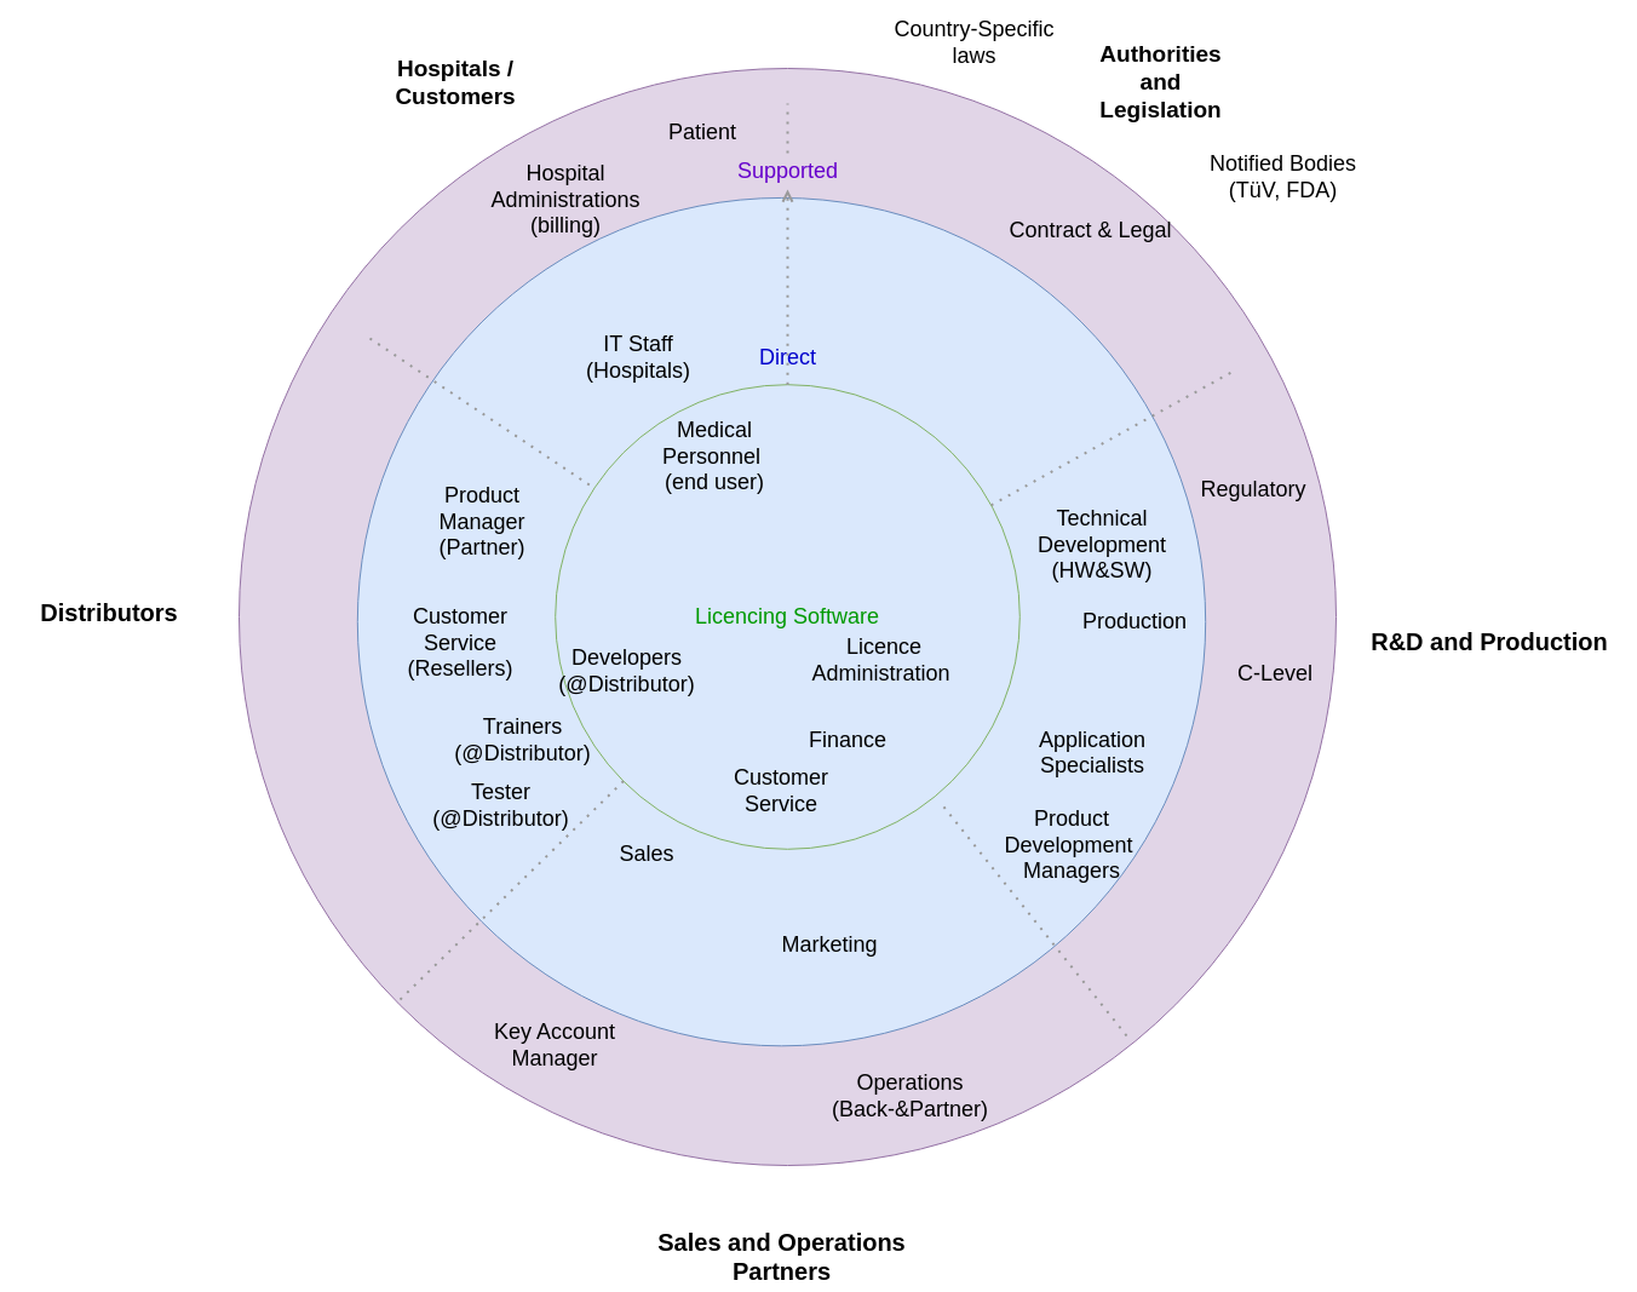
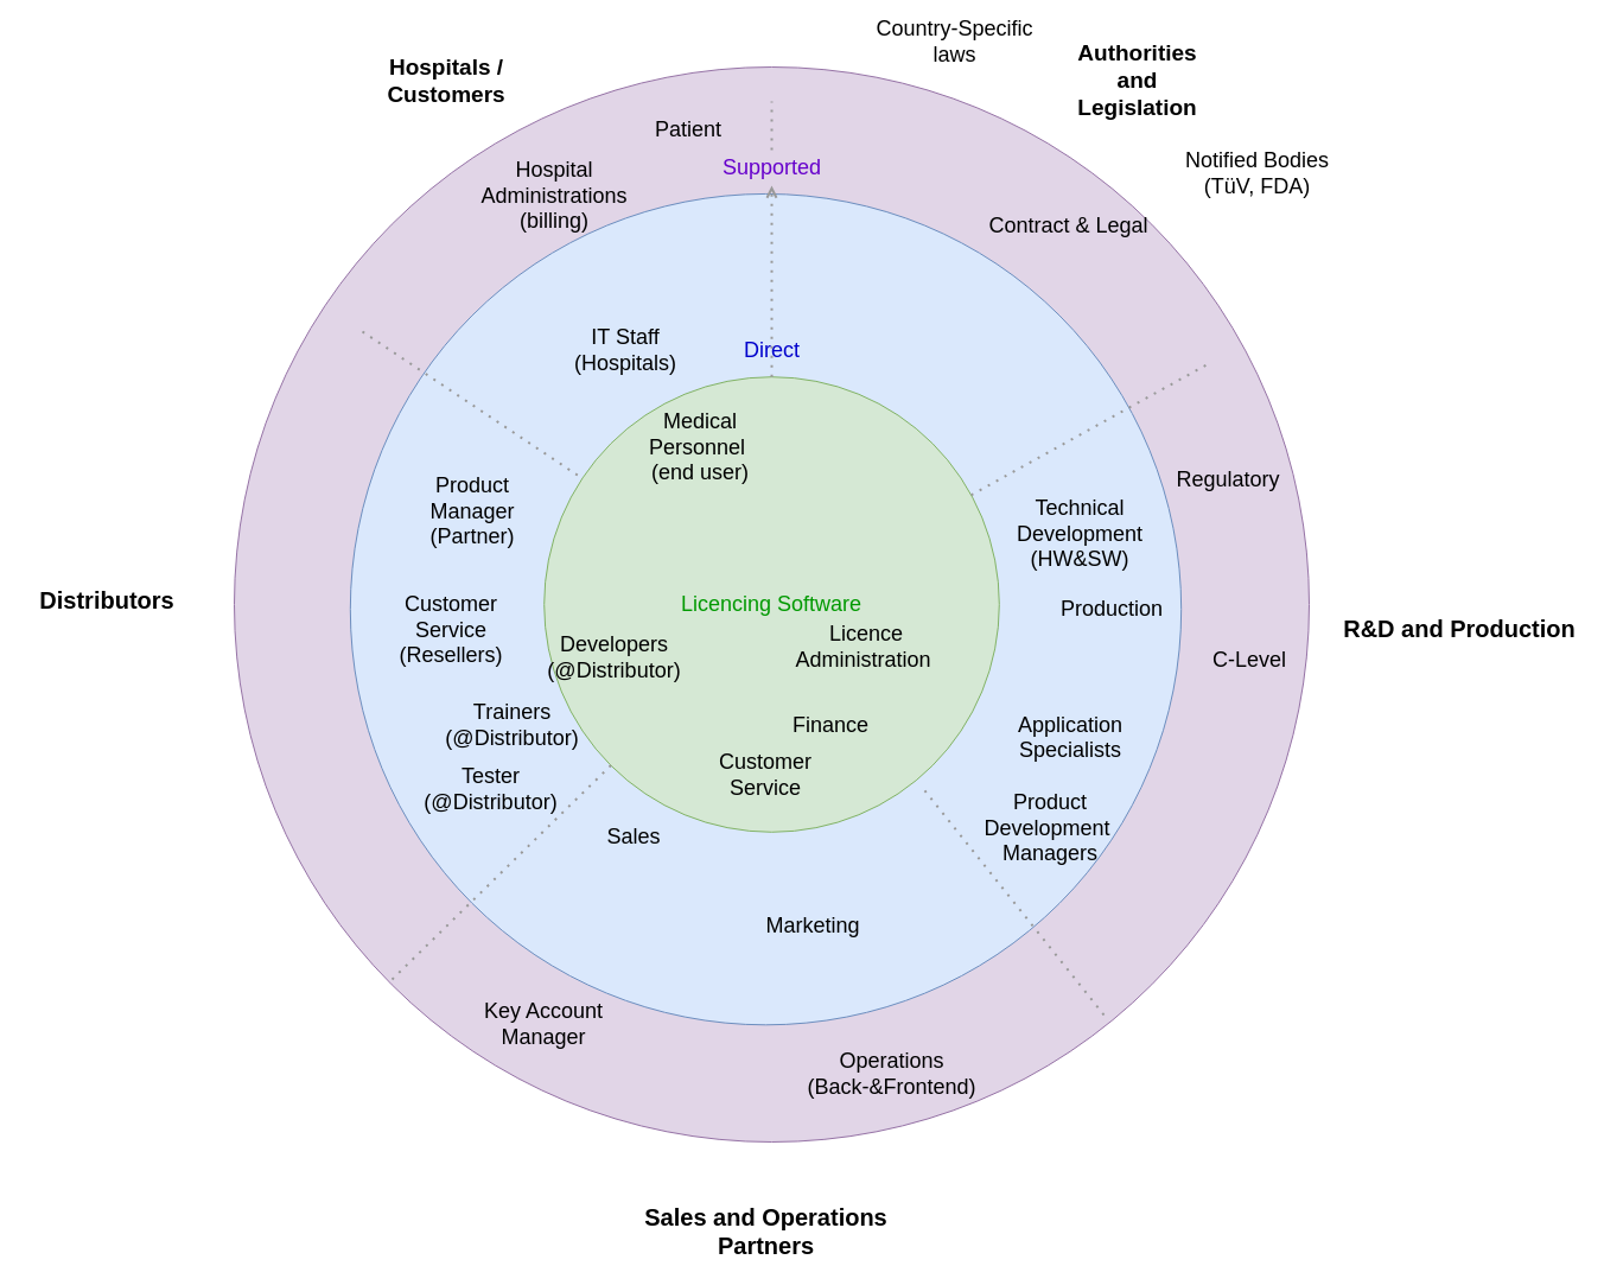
  <mxCell id="0" />
  <mxCell id="1" parent="0" />
  <mxCell id="2" value="Kern" style="ellipse;whiteSpace=wrap;html=1;aspect=fixed;fillColor=#e1d5e7;strokeColor=#9673a6;fontSize=18;" parent="1" vertex="1"><mxGeometry x="197" y="56" width="906" height="906" as="geometry" /></mxCell>
  <mxCell id="3" value="Kern" style="ellipse;whiteSpace=wrap;html=1;aspect=fixed;fillColor=#dae8fc;strokeColor=#6c8ebf;fontSize=18;" parent="1" vertex="1"><mxGeometry x="294.81" y="162.93" width="700.37" height="700.37" as="geometry" /></mxCell>
- <mxCell id="4" value="&lt;font style=&quot;font-size: 18px;&quot; color=&quot;#009900&quot;&gt;Licencing Software&lt;/font&gt;" style="ellipse;whiteSpace=wrap;html=1;aspect=fixed;fillColor=#dae8fc;strokeColor=#82b366;fontSize=18;" parent="1" vertex="1"><mxGeometry x="458.19" y="317.19" width="383.61" height="383.61" as="geometry" /></mxCell>
+ <mxCell id="4" value="&lt;font style=&quot;font-size: 18px;&quot; color=&quot;#009900&quot;&gt;Licencing Software&lt;/font&gt;" style="ellipse;whiteSpace=wrap;html=1;aspect=fixed;fillColor=#d5e8d4;strokeColor=#82b366;fontSize=18;" parent="1" vertex="1"><mxGeometry x="458.19" y="317.19" width="383.61" height="383.61" as="geometry" /></mxCell>
  <mxCell id="5" value="&lt;font style=&quot;font-size: 18px;&quot; color=&quot;#0000cc&quot;&gt;Direct&lt;/font&gt;" style="text;html=1;resizable=0;autosize=1;align=center;verticalAlign=middle;points=[];fillColor=none;strokeColor=none;rounded=0;fontSize=18;" parent="1" vertex="1"><mxGeometry x="620" y="280" width="60" height="30" as="geometry" /></mxCell>
  <mxCell id="6" value="" style="endArrow=none;dashed=1;html=1;dashPattern=1 3;strokeWidth=2;exitX=0.5;exitY=0;exitDx=0;exitDy=0;fontColor=#999999;strokeColor=#999999;fontSize=18;" parent="1" source="27" edge="1"><mxGeometry width="50" height="50" relative="1" as="geometry"><mxPoint x="625" y="399" as="sourcePoint" /><mxPoint x="650" y="85" as="targetPoint" /></mxGeometry></mxCell>
  <mxCell id="7" value="" style="endArrow=none;dashed=1;html=1;dashPattern=1 3;strokeWidth=2;strokeColor=#999999;fontSize=18;" parent="1" target="4" edge="1"><mxGeometry width="50" height="50" relative="1" as="geometry"><mxPoint x="305" y="279" as="sourcePoint" /><mxPoint x="355" y="229" as="targetPoint" /></mxGeometry></mxCell>
  <mxCell id="8" value="" style="endArrow=none;dashed=1;html=1;dashPattern=1 3;strokeWidth=2;strokeColor=#999999;fontSize=18;" parent="1" source="4" edge="1"><mxGeometry width="50" height="50" relative="1" as="geometry"><mxPoint x="660" y="419" as="sourcePoint" /><mxPoint x="1020" y="305" as="targetPoint" /></mxGeometry></mxCell>
  <mxCell id="9" value="" style="endArrow=none;dashed=1;html=1;dashPattern=1 3;strokeWidth=2;entryX=0.829;entryY=0.9;entryDx=0;entryDy=0;entryPerimeter=0;strokeColor=#999999;fontSize=18;" parent="1" target="4" edge="1"><mxGeometry width="50" height="50" relative="1" as="geometry"><mxPoint x="930" y="855" as="sourcePoint" /><mxPoint x="925" y="739" as="targetPoint" /></mxGeometry></mxCell>
  <mxCell id="10" value="" style="endArrow=none;dashed=1;html=1;dashPattern=1 3;strokeWidth=2;entryX=0;entryY=1;entryDx=0;entryDy=0;strokeColor=#999999;fontSize=18;" parent="1" target="4" edge="1"><mxGeometry width="50" height="50" relative="1" as="geometry"><mxPoint x="330" y="825" as="sourcePoint" /><mxPoint x="295" y="629" as="targetPoint" /></mxGeometry></mxCell>
  <mxCell id="11" value="&lt;font style=&quot;font-size: 18px;&quot;&gt;IT Staff (Hospitals)&lt;/font&gt;" style="text;html=1;strokeColor=none;fillColor=none;align=center;verticalAlign=middle;whiteSpace=wrap;rounded=0;fontSize=18;" parent="1" vertex="1"><mxGeometry x="500" y="277" width="53.62" height="36" as="geometry" /></mxCell>
  <mxCell id="12" value="&lt;font style=&quot;font-size: 19px&quot;&gt;&lt;b&gt;Authorities and Legislation&lt;/b&gt;&lt;/font&gt;" style="text;html=1;strokeColor=none;fillColor=none;align=center;verticalAlign=middle;whiteSpace=wrap;rounded=0;" parent="1" vertex="1"><mxGeometry x="910" y="30" width="96.75" height="76" as="geometry" /></mxCell>
  <mxCell id="13" value="&lt;font style=&quot;font-size: 18px;&quot;&gt;&lt;br style=&quot;font-size: 18px;&quot;&gt;Technical Development (HW&amp;amp;SW)&lt;/font&gt;" style="text;html=1;strokeColor=none;fillColor=none;align=center;verticalAlign=middle;whiteSpace=wrap;rounded=0;fontSize=18;" parent="1" vertex="1"><mxGeometry x="835.5" y="406.11" width="147.5" height="66" as="geometry" /></mxCell>
  <mxCell id="14" value="&lt;font style=&quot;font-size: 18px;&quot;&gt;Product Manager (Partner)&lt;/font&gt;" style="text;html=1;strokeColor=none;fillColor=none;align=center;verticalAlign=middle;whiteSpace=wrap;rounded=0;fontSize=18;" parent="1" vertex="1"><mxGeometry x="338.19" y="412" width="120" height="38" as="geometry" /></mxCell>
  <mxCell id="15" value="&lt;font style=&quot;font-size: 18px&quot;&gt;&lt;font style=&quot;font-size: 18px&quot;&gt;&amp;nbsp;&lt;br style=&quot;font-size: 18px&quot;&gt;&lt;/font&gt;Application Specialists&lt;/font&gt;" style="text;html=1;strokeColor=none;fillColor=none;align=center;verticalAlign=middle;whiteSpace=wrap;rounded=0;fontSize=18;" parent="1" vertex="1"><mxGeometry x="826.75" y="591" width="150" height="40" as="geometry" /></mxCell>
  <mxCell id="16" value="&lt;font style=&quot;font-size: 18px;&quot;&gt;Production&lt;br style=&quot;font-size: 18px;&quot;&gt;&lt;/font&gt;" style="text;html=1;strokeColor=none;fillColor=none;align=center;verticalAlign=middle;whiteSpace=wrap;rounded=0;fontSize=18;" parent="1" vertex="1"><mxGeometry x="896.75" y="501.11" width="80" height="24" as="geometry" /></mxCell>
  <mxCell id="17" value="&lt;font style=&quot;font-size: 18px;&quot;&gt;Customer Service&lt;/font&gt;" style="text;html=1;strokeColor=none;fillColor=none;align=center;verticalAlign=middle;whiteSpace=wrap;rounded=0;fontSize=18;" parent="1" vertex="1"><mxGeometry x="605" y="635" width="80" height="36" as="geometry" /></mxCell>
  <mxCell id="18" value="&lt;font style=&quot;font-size: 20px&quot;&gt;&lt;b&gt;Distributors&lt;/b&gt;&lt;/font&gt;" style="text;html=1;strokeColor=none;fillColor=none;align=center;verticalAlign=middle;whiteSpace=wrap;rounded=0;rotation=0;" parent="1" vertex="1"><mxGeometry x="20" y="485.11" width="140" height="40" as="geometry" /></mxCell>
  <mxCell id="19" value="&lt;font style=&quot;font-size: 20px&quot;&gt;&lt;b&gt;&lt;br&gt;Sales and Operations Partners&lt;/b&gt;&lt;/font&gt;" style="text;html=1;strokeColor=none;fillColor=none;align=center;verticalAlign=middle;whiteSpace=wrap;rounded=0;rotation=0;" parent="1" vertex="1"><mxGeometry x="537.5" y="1005" width="215" height="40" as="geometry" /></mxCell>
  <mxCell id="20" value="&lt;font style=&quot;font-size: 20px&quot;&gt;&lt;b&gt;R&amp;amp;D and Production&lt;/b&gt;&lt;/font&gt;" style="text;html=1;strokeColor=none;fillColor=none;align=center;verticalAlign=middle;whiteSpace=wrap;rounded=0;rotation=0;" parent="1" vertex="1"><mxGeometry x="1130" y="509" width="200" height="40" as="geometry" /></mxCell>
  <mxCell id="21" value="&lt;font style=&quot;font-size: 18px;&quot;&gt;Patient&lt;/font&gt;" style="text;html=1;strokeColor=none;fillColor=none;align=center;verticalAlign=middle;whiteSpace=wrap;rounded=0;fontSize=18;" parent="1" vertex="1"><mxGeometry x="545" y="92" width="70" height="34" as="geometry" /></mxCell>
  <mxCell id="22" value="&lt;font style=&quot;font-size: 18px;&quot;&gt;Customer Service (Resellers)&lt;/font&gt;" style="text;html=1;strokeColor=none;fillColor=none;align=center;verticalAlign=middle;whiteSpace=wrap;rounded=0;fontSize=18;" parent="1" vertex="1"><mxGeometry x="320" y="509" width="120" height="44" as="geometry" /></mxCell>
  <mxCell id="23" value="&lt;font style=&quot;font-size: 18px;&quot;&gt;&lt;font style=&quot;font-size: 18px;&quot;&gt;Notified Bodies&lt;br style=&quot;font-size: 18px;&quot;&gt;(TüV, FDA)&lt;/font&gt;&lt;br style=&quot;font-size: 18px;&quot;&gt;&lt;/font&gt;" style="text;html=1;strokeColor=none;fillColor=none;align=center;verticalAlign=middle;whiteSpace=wrap;rounded=0;fontSize=18;" parent="1" vertex="1"><mxGeometry x="983" y="131" width="152.5" height="30" as="geometry" /></mxCell>
  <mxCell id="24" value="&lt;font style=&quot;font-size: 19px&quot;&gt;&lt;b&gt;Hospitals / Customers&lt;/b&gt;&lt;/font&gt;" style="text;html=1;strokeColor=none;fillColor=none;align=center;verticalAlign=middle;whiteSpace=wrap;rounded=0;" parent="1" vertex="1"><mxGeometry x="320" y="45" width="111.75" height="46" as="geometry" /></mxCell>
  <mxCell id="25" value="&lt;font style=&quot;font-size: 18px;&quot;&gt;&lt;font style=&quot;font-size: 18px;&quot;&gt;Hospital Administrations&lt;br style=&quot;font-size: 18px;&quot;&gt;(billing)&lt;/font&gt;&lt;br style=&quot;font-size: 18px;&quot;&gt;&lt;/font&gt;" style="text;html=1;strokeColor=none;fillColor=none;align=center;verticalAlign=middle;whiteSpace=wrap;rounded=0;fontSize=18;" parent="1" vertex="1"><mxGeometry x="387.5" y="145" width="157.5" height="40" as="geometry" /></mxCell>
  <mxCell id="26" style="edgeStyle=orthogonalEdgeStyle;rounded=0;orthogonalLoop=1;jettySize=auto;html=1;exitX=0.5;exitY=1;exitDx=0;exitDy=0;strokeColor=#999999;fontColor=#999999;fontSize=18;" parent="1" source="12" target="12" edge="1"><mxGeometry relative="1" as="geometry" /></mxCell>
  <mxCell id="27" value="&lt;font style=&quot;font-size: 18px;&quot; color=&quot;#6600cc&quot;&gt;Supported&lt;/font&gt;" style="text;html=1;resizable=0;autosize=1;align=center;verticalAlign=middle;points=[];fillColor=none;strokeColor=none;rounded=0;fontSize=18;" parent="1" vertex="1"><mxGeometry x="600" y="126" width="100" height="30" as="geometry" /></mxCell>
  <mxCell id="28" value="" style="endArrow=open;dashed=1;html=1;dashPattern=1 3;strokeWidth=2;exitX=0.5;exitY=0;exitDx=0;exitDy=0;fontColor=#999999;strokeColor=#999999;fontSize=18;" parent="1" source="4" target="27" edge="1"><mxGeometry width="50" height="50" relative="1" as="geometry"><mxPoint x="645.005" y="357.77" as="sourcePoint" /><mxPoint x="650" y="85" as="targetPoint" /></mxGeometry></mxCell>
  <mxCell id="29" value="&lt;font style=&quot;font-size: 18px;&quot;&gt;&lt;font style=&quot;font-size: 18px;&quot;&gt;Medical Personnel&amp;nbsp;&lt;br style=&quot;font-size: 18px;&quot;&gt;&lt;/font&gt;&lt;font style=&quot;font-size: 18px;&quot;&gt;(end user)&lt;/font&gt;&lt;/font&gt;" style="text;html=1;strokeColor=none;fillColor=none;align=center;verticalAlign=middle;whiteSpace=wrap;rounded=0;fontSize=18;" parent="1" vertex="1"><mxGeometry x="530" y="355" width="120" height="44" as="geometry" /></mxCell>
  <mxCell id="30" value="&lt;font style=&quot;font-size: 18px;&quot;&gt;&lt;font style=&quot;font-size: 18px;&quot;&gt;Tester&lt;br style=&quot;font-size: 18px;&quot;&gt;(@Distributor)&lt;/font&gt;&lt;br style=&quot;font-size: 18px;&quot;&gt;&lt;/font&gt;" style="text;html=1;strokeColor=none;fillColor=none;align=center;verticalAlign=middle;whiteSpace=wrap;rounded=0;fontSize=18;" parent="1" vertex="1"><mxGeometry x="366.38" y="645" width="95" height="40" as="geometry" /></mxCell>
  <mxCell id="31" value="&lt;font style=&quot;font-size: 18px;&quot;&gt;Key Account Manager&lt;/font&gt;" style="text;html=1;strokeColor=none;fillColor=none;align=center;verticalAlign=middle;whiteSpace=wrap;rounded=0;fontSize=18;" parent="1" vertex="1"><mxGeometry x="387.5" y="841" width="140" height="44" as="geometry" /></mxCell>
  <mxCell id="32" value="&lt;font style=&quot;font-size: 18px;&quot;&gt;&lt;font style=&quot;font-size: 18px;&quot;&gt;Trainers&lt;br style=&quot;font-size: 18px;&quot;&gt;(@Distributor)&lt;/font&gt;&lt;br style=&quot;font-size: 18px;&quot;&gt;&lt;/font&gt;" style="text;html=1;strokeColor=none;fillColor=none;align=center;verticalAlign=middle;whiteSpace=wrap;rounded=0;fontSize=18;" parent="1" vertex="1"><mxGeometry x="384.31" y="591" width="95" height="40" as="geometry" /></mxCell>
  <mxCell id="33" value="&lt;font style=&quot;font-size: 18px&quot;&gt;&amp;nbsp;&lt;br style=&quot;font-size: 18px&quot;&gt;Product Development&amp;nbsp; Managers&lt;/font&gt;&lt;b style=&quot;font-size: 18px&quot;&gt;&lt;br style=&quot;font-size: 18px&quot;&gt;&lt;/b&gt;" style="text;html=1;strokeColor=none;fillColor=none;align=center;verticalAlign=middle;whiteSpace=wrap;rounded=0;fontSize=18;" parent="1" vertex="1"><mxGeometry x="810" y="667" width="150" height="40" as="geometry" /></mxCell>
  <mxCell id="34" value="&lt;font style=&quot;font-size: 18px;&quot;&gt;Sales&lt;/font&gt;" style="text;html=1;strokeColor=none;fillColor=none;align=center;verticalAlign=middle;whiteSpace=wrap;rounded=0;fontSize=18;" parent="1" vertex="1"><mxGeometry x="493.88" y="695" width="80" height="20" as="geometry" /></mxCell>
- <mxCell id="35" value="&lt;font style=&quot;font-size: 18px&quot;&gt;Operations &lt;br style=&quot;font-size: 18px&quot;&gt;(Back-&amp;amp;Partner)&lt;/font&gt;" style="text;html=1;strokeColor=none;fillColor=none;align=center;verticalAlign=middle;whiteSpace=wrap;rounded=0;fontSize=18;" parent="1" vertex="1"><mxGeometry x="670" y="885" width="163" height="40" as="geometry" /></mxCell>
+ <mxCell id="35" value="&lt;font style=&quot;font-size: 18px&quot;&gt;Operations &lt;br style=&quot;font-size: 18px&quot;&gt;(Back-&amp;amp;Frontend)&lt;/font&gt;" style="text;html=1;strokeColor=none;fillColor=none;align=center;verticalAlign=middle;whiteSpace=wrap;rounded=0;fontSize=18;" parent="1" vertex="1"><mxGeometry x="670" y="885" width="163" height="40" as="geometry" /></mxCell>
  <mxCell id="36" value="&lt;font style=&quot;font-size: 18px;&quot;&gt;Finance&lt;/font&gt;" style="text;html=1;strokeColor=none;fillColor=none;align=center;verticalAlign=middle;whiteSpace=wrap;rounded=0;fontSize=18;" parent="1" vertex="1"><mxGeometry x="660" y="591" width="80" height="40" as="geometry" /></mxCell>
  <mxCell id="37" value="&lt;font style=&quot;font-size: 18px;&quot;&gt;&lt;br style=&quot;font-size: 18px;&quot;&gt;C-Level&lt;br style=&quot;font-size: 18px;&quot;&gt;&lt;/font&gt;" style="text;html=1;strokeColor=none;fillColor=none;align=center;verticalAlign=middle;whiteSpace=wrap;rounded=0;fontSize=18;" parent="1" vertex="1"><mxGeometry x="1013" y="525.11" width="80" height="39.89" as="geometry" /></mxCell>
  <mxCell id="38" value="&lt;font style=&quot;font-size: 18px;&quot;&gt;Licence Administration&amp;nbsp;&lt;br style=&quot;font-size: 18px;&quot;&gt;&lt;/font&gt;" style="text;html=1;strokeColor=none;fillColor=none;align=center;verticalAlign=middle;whiteSpace=wrap;rounded=0;fontSize=18;" parent="1" vertex="1"><mxGeometry x="655" y="530.06" width="150" height="30" as="geometry" /></mxCell>
  <mxCell id="39" value="&lt;font style=&quot;font-size: 18px;&quot;&gt;&lt;font style=&quot;font-size: 18px;&quot;&gt;Developers&lt;br style=&quot;font-size: 18px;&quot;&gt;(@Distributor)&lt;/font&gt;&lt;br style=&quot;font-size: 18px;&quot;&gt;&lt;/font&gt;" style="text;html=1;strokeColor=none;fillColor=none;align=center;verticalAlign=middle;whiteSpace=wrap;rounded=0;fontSize=18;" parent="1" vertex="1"><mxGeometry x="470" y="534" width="95" height="40" as="geometry" /></mxCell>
  <mxCell id="40" value="&lt;font style=&quot;font-size: 18px;&quot;&gt;Country-Specific laws&lt;/font&gt;" style="text;html=1;strokeColor=none;fillColor=none;align=center;verticalAlign=middle;whiteSpace=wrap;rounded=0;fontSize=18;" parent="1" vertex="1"><mxGeometry x="727.5" y="20" width="152.5" height="30" as="geometry" /></mxCell>
  <mxCell id="41" value="&lt;font style=&quot;font-size: 18px;&quot;&gt;Regulatory&lt;/font&gt;" style="text;html=1;strokeColor=none;fillColor=none;align=center;verticalAlign=middle;whiteSpace=wrap;rounded=0;fontSize=18;" parent="1" vertex="1"><mxGeometry x="990" y="389.11" width="90" height="30" as="geometry" /></mxCell>
  <mxCell id="42" value="&lt;font style=&quot;font-size: 18px;&quot;&gt;&lt;font style=&quot;font-size: 18px;&quot;&gt;Contract &amp;amp; Legal&lt;/font&gt;&lt;br style=&quot;font-size: 18px;&quot;&gt;&lt;/font&gt;" style="text;html=1;strokeColor=none;fillColor=none;align=center;verticalAlign=middle;whiteSpace=wrap;rounded=0;fontSize=18;" parent="1" vertex="1"><mxGeometry x="824.25" y="175" width="152.5" height="30" as="geometry" /></mxCell>
  <mxCell id="43" value="&lt;font style=&quot;font-size: 18px;&quot;&gt;Marketing&lt;/font&gt;" style="text;html=1;strokeColor=none;fillColor=none;align=center;verticalAlign=middle;whiteSpace=wrap;rounded=0;fontSize=18;" parent="1" vertex="1"><mxGeometry x="645" y="770" width="80" height="20" as="geometry" /></mxCell>
